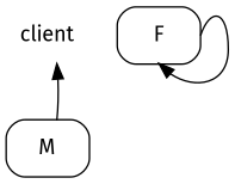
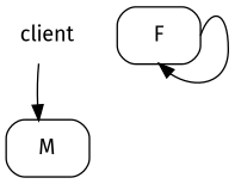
  digraph {
    fontname="Fira Sans"
    rankdir=TB
    node [fontname="Fira Sans" shape=Mrecord]
    edge [fontname="Fira Sans"]
    n1 [label=client shape=plaintext]
    n2 [label=M]
    n3 [label=F]
-   n2 -> n1
+   n1 -> n2
    n3 -> n3 [headport=s tailport=e]
  }
